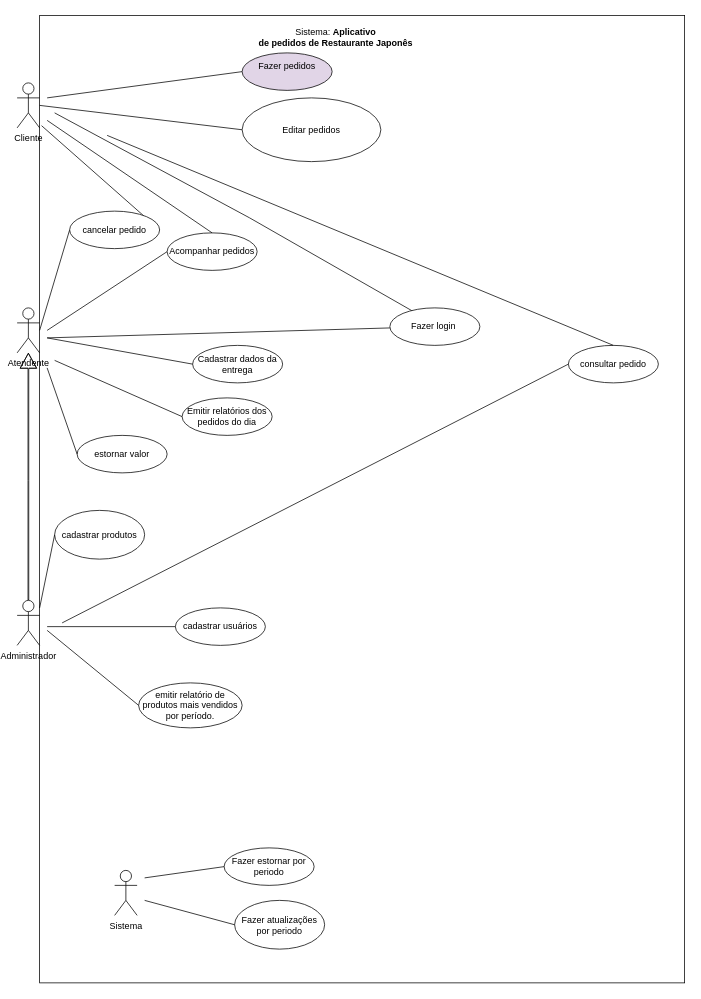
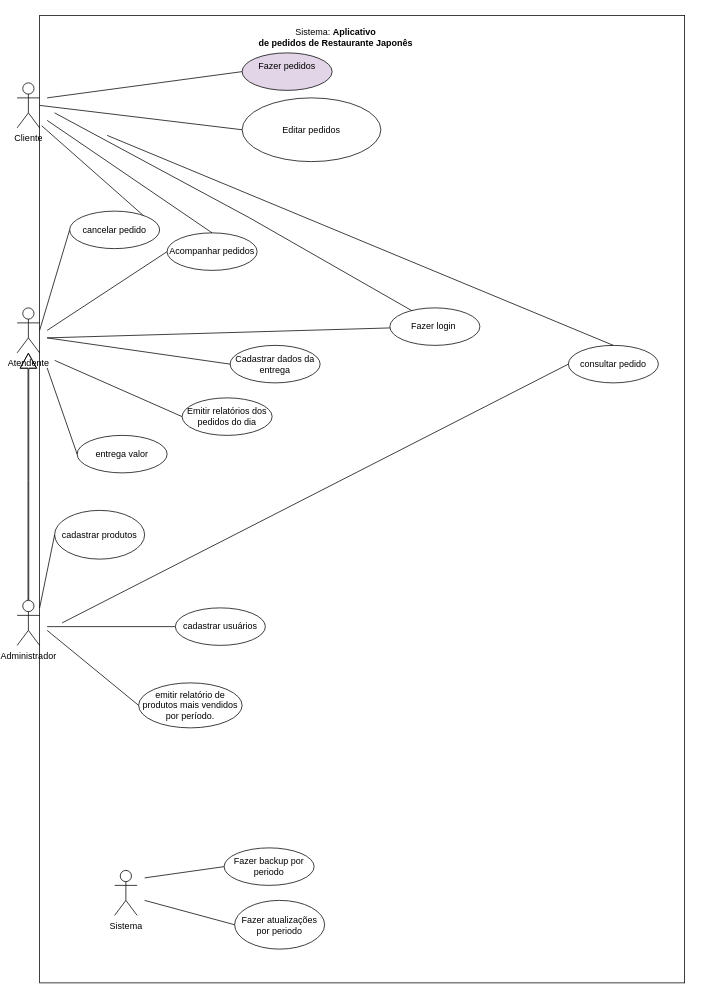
  <mxCell id="0" />
  <mxCell id="1" parent="0" />
  <mxCell id="2" value="" style="whiteSpace=wrap;html=1;" parent="1" vertex="1"><mxGeometry x="50" y="20" width="860" height="1290" as="geometry" /></mxCell>
  <mxCell id="3" value="Cliente&lt;div&gt;&lt;br&gt;&lt;/div&gt;" style="shape=umlActor;verticalLabelPosition=bottom;verticalAlign=top;html=1;outlineConnect=0;" parent="1" vertex="1"><mxGeometry x="20" y="110" width="30" height="60" as="geometry" /></mxCell>
  <mxCell id="4" value="Atendente&lt;div&gt;&lt;br&gt;&lt;/div&gt;" style="shape=umlActor;verticalLabelPosition=bottom;verticalAlign=top;html=1;outlineConnect=0;" parent="1" vertex="1"><mxGeometry x="20" y="410" width="30" height="60" as="geometry" /></mxCell>
  <mxCell id="5" style="rounded=0;orthogonalLoop=1;jettySize=auto;html=1;shape=flexArrow;endWidth=20;endSize=6.33;width=1;" parent="1" source="6" target="4" edge="1"><mxGeometry relative="1" as="geometry"><Array as="points"><mxPoint x="35" y="640" /></Array></mxGeometry></mxCell>
  <mxCell id="6" value="Administrador" style="shape=umlActor;verticalLabelPosition=bottom;verticalAlign=top;html=1;outlineConnect=0;" parent="1" vertex="1"><mxGeometry x="20" y="800" width="30" height="60" as="geometry" /></mxCell>
  <mxCell id="7" value="" style="endArrow=none;html=1;rounded=0;entryX=0;entryY=0.5;entryDx=0;entryDy=0;" parent="1" target="8" edge="1"><mxGeometry width="50" height="50" relative="1" as="geometry"><mxPoint x="60" y="130" as="sourcePoint" /><mxPoint x="140" y="170" as="targetPoint" /></mxGeometry></mxCell>
  <mxCell id="8" value="Fazer pedidos&lt;div&gt;&lt;br&gt;&lt;/div&gt;" style="ellipse;whiteSpace=wrap;html=1;fillColor=#e1d5e7;" parent="1" vertex="1"><mxGeometry x="320" y="70" width="120" height="50" as="geometry" /></mxCell>
  <mxCell id="9" value="" style="endArrow=none;html=1;rounded=0;entryX=0;entryY=0.5;entryDx=0;entryDy=0;" parent="1" target="10" edge="1"><mxGeometry width="50" height="50" relative="1" as="geometry"><mxPoint x="50" y="140" as="sourcePoint" /><mxPoint x="230" y="210" as="targetPoint" /></mxGeometry></mxCell>
  <mxCell id="10" value="&lt;div&gt;Editar pedidos&lt;/div&gt;" style="ellipse;whiteSpace=wrap;html=1;" parent="1" vertex="1"><mxGeometry x="320" y="130" width="185" height="85" as="geometry" /></mxCell>
  <mxCell id="11" value="" style="endArrow=none;html=1;rounded=0;entryX=0;entryY=0.5;entryDx=0;entryDy=0;" parent="1" target="12" edge="1"><mxGeometry width="50" height="50" relative="1" as="geometry"><mxPoint x="60" y="440" as="sourcePoint" /><mxPoint x="330" y="250" as="targetPoint" /></mxGeometry></mxCell>
  <mxCell id="12" value="Acompanhar pedidos" style="ellipse;whiteSpace=wrap;html=1;" parent="1" vertex="1"><mxGeometry x="220" y="310" width="120" height="50" as="geometry" /></mxCell>
- <mxCell id="13" value="&lt;span style=&quot;line-height: 119%; font-family: Arial, sans-serif;&quot;&gt;Cadastrar dados da entrega&lt;/span&gt;" style="ellipse;whiteSpace=wrap;html=1;" parent="1" vertex="1"><mxGeometry x="254" y="460" width="120" height="50" as="geometry" /></mxCell>
- <mxCell id="14" value="&lt;span style=&quot;line-height: 119%; font-family: Arial, sans-serif;&quot;&gt;estornar valor&lt;/span&gt;" style="ellipse;whiteSpace=wrap;html=1;" parent="1" vertex="1"><mxGeometry x="100" y="580" width="120" height="50" as="geometry" /></mxCell>
+ <mxCell id="13" value="&lt;span style=&quot;line-height: 119%; font-family: Arial, sans-serif;&quot;&gt;Cadastrar dados da entrega&lt;/span&gt;" style="ellipse;whiteSpace=wrap;html=1;" parent="1" vertex="1"><mxGeometry x="304" y="460" width="120" height="50" as="geometry" /></mxCell>
+ <mxCell id="14" value="&lt;span style=&quot;line-height: 119%; font-family: Arial, sans-serif;&quot;&gt;entrega valor&lt;/span&gt;" style="ellipse;whiteSpace=wrap;html=1;" parent="1" vertex="1"><mxGeometry x="100" y="580" width="120" height="50" as="geometry" /></mxCell>
  <mxCell id="15" value="" style="endArrow=none;html=1;rounded=0;entryX=0;entryY=0.5;entryDx=0;entryDy=0;" parent="1" target="35" edge="1"><mxGeometry width="50" height="50" relative="1" as="geometry"><mxPoint x="50" y="440" as="sourcePoint" /><mxPoint x="210" y="455" as="targetPoint" /></mxGeometry></mxCell>
  <mxCell id="16" value="" style="endArrow=none;html=1;rounded=0;entryX=0;entryY=0.5;entryDx=0;entryDy=0;" parent="1" target="13" edge="1"><mxGeometry width="50" height="50" relative="1" as="geometry"><mxPoint x="60" y="450" as="sourcePoint" /><mxPoint x="330" y="640" as="targetPoint" /></mxGeometry></mxCell>
  <mxCell id="17" value="" style="endArrow=none;html=1;rounded=0;entryX=0;entryY=0.5;entryDx=0;entryDy=0;" parent="1" target="34" edge="1"><mxGeometry width="50" height="50" relative="1" as="geometry"><mxPoint x="70" y="480" as="sourcePoint" /><mxPoint x="250" y="640" as="targetPoint" /></mxGeometry></mxCell>
  <mxCell id="18" value="" style="endArrow=none;html=1;rounded=0;entryX=0;entryY=0.5;entryDx=0;entryDy=0;" parent="1" target="14" edge="1"><mxGeometry width="50" height="50" relative="1" as="geometry"><mxPoint x="60" y="490" as="sourcePoint" /><mxPoint x="330" y="640" as="targetPoint" /></mxGeometry></mxCell>
  <mxCell id="19" value="Sistema" style="shape=umlActor;verticalLabelPosition=bottom;verticalAlign=top;html=1;outlineConnect=0;" parent="1" vertex="1"><mxGeometry x="150" y="1160" width="30" height="60" as="geometry" /></mxCell>
  <mxCell id="20" value="&lt;p style=&quot;margin-left:0cm;text-indent:0cm&quot; class=&quot;MsoNormal&quot;&gt;&lt;span style=&quot;line-height: 119%; font-family: Arial, sans-serif;&quot;&gt;cadastrar produtos&lt;/span&gt;&lt;br&gt;&lt;/p&gt;" style="ellipse;whiteSpace=wrap;html=1;" parent="1" vertex="1"><mxGeometry x="70" y="680" width="120" height="65" as="geometry" /></mxCell>
  <mxCell id="21" value="&lt;p style=&quot;margin-left:0cm;text-indent:0cm&quot; class=&quot;MsoNormal&quot;&gt;&lt;span style=&quot;line-height: 119%; font-family: Arial, sans-serif;&quot;&gt;cadastrar usuários&lt;/span&gt;&lt;br&gt;&lt;/p&gt;" style="ellipse;whiteSpace=wrap;html=1;" parent="1" vertex="1"><mxGeometry x="231" y="810" width="120" height="50" as="geometry" /></mxCell>
  <mxCell id="22" value="&lt;span style=&quot;line-height: 119%; font-family: Arial, sans-serif;&quot;&gt;emitir relatório de produtos mais vendidos por período.&lt;/span&gt;" style="ellipse;whiteSpace=wrap;html=1;" parent="1" vertex="1"><mxGeometry x="182" y="910" width="138" height="60" as="geometry" /></mxCell>
  <mxCell id="23" value="" style="endArrow=none;html=1;rounded=0;entryX=0;entryY=0.5;entryDx=0;entryDy=0;" parent="1" target="20" edge="1"><mxGeometry width="50" height="50" relative="1" as="geometry"><mxPoint x="50" y="810" as="sourcePoint" /><mxPoint x="330" y="980" as="targetPoint" /></mxGeometry></mxCell>
  <mxCell id="24" value="" style="endArrow=none;html=1;rounded=0;entryX=0;entryY=0.5;entryDx=0;entryDy=0;" parent="1" target="21" edge="1"><mxGeometry width="50" height="50" relative="1" as="geometry"><mxPoint x="60" y="835" as="sourcePoint" /><mxPoint x="330" y="980" as="targetPoint" /></mxGeometry></mxCell>
  <mxCell id="25" value="" style="endArrow=none;html=1;rounded=0;entryX=0;entryY=0.5;entryDx=0;entryDy=0;" parent="1" target="22" edge="1"><mxGeometry width="50" height="50" relative="1" as="geometry"><mxPoint x="60" y="840" as="sourcePoint" /><mxPoint x="330" y="980" as="targetPoint" /></mxGeometry></mxCell>
- <mxCell id="26" value="&lt;p style=&quot;margin-left:0cm;text-indent:0cm&quot; class=&quot;MsoNormal&quot;&gt;&lt;font face=&quot;Arial, sans-serif&quot;&gt;Fazer estornar por periodo&lt;/font&gt;&lt;/p&gt;" style="ellipse;whiteSpace=wrap;html=1;" parent="1" vertex="1"><mxGeometry x="296" y="1130" width="120" height="50" as="geometry" /></mxCell>
+ <mxCell id="26" value="&lt;p style=&quot;margin-left:0cm;text-indent:0cm&quot; class=&quot;MsoNormal&quot;&gt;&lt;font face=&quot;Arial, sans-serif&quot;&gt;Fazer backup por periodo&lt;/font&gt;&lt;/p&gt;" style="ellipse;whiteSpace=wrap;html=1;" parent="1" vertex="1"><mxGeometry x="296" y="1130" width="120" height="50" as="geometry" /></mxCell>
  <mxCell id="27" value="&lt;p style=&quot;margin-left:0cm;text-indent:0cm&quot; class=&quot;MsoNormal&quot;&gt;&lt;font face=&quot;Arial, sans-serif&quot;&gt;Fazer atualizações por periodo&lt;/font&gt;&lt;/p&gt;" style="ellipse;whiteSpace=wrap;html=1;" parent="1" vertex="1"><mxGeometry x="310" y="1200" width="120" height="65" as="geometry" /></mxCell>
  <mxCell id="28" value="" style="endArrow=none;html=1;rounded=0;entryX=0;entryY=0.5;entryDx=0;entryDy=0;" parent="1" target="26" edge="1"><mxGeometry width="50" height="50" relative="1" as="geometry"><mxPoint x="190" y="1170" as="sourcePoint" /><mxPoint x="330" y="1350" as="targetPoint" /></mxGeometry></mxCell>
  <mxCell id="29" value="" style="endArrow=none;html=1;rounded=0;entryX=0;entryY=0.5;entryDx=0;entryDy=0;" parent="1" target="27" edge="1"><mxGeometry width="50" height="50" relative="1" as="geometry"><mxPoint x="190" y="1200" as="sourcePoint" /><mxPoint x="330" y="1350" as="targetPoint" /></mxGeometry></mxCell>
  <mxCell id="30" value="Sistema:&amp;nbsp;&lt;b style=&quot;text-indent: 0cm; background-color: initial;&quot;&gt;&lt;span style=&quot;line-height: 107%;&quot;&gt;&lt;font face=&quot;Helvetica&quot; style=&quot;font-size: 12px;&quot;&gt;Aplicativo&lt;br&gt;de pedidos de Restaurante Japonês&lt;/font&gt;&lt;/span&gt;&lt;/b&gt;&lt;p style=&quot;margin: 0cm 0.3pt 1.35pt 0cm; text-indent: 0cm; line-height: 107%;&quot; align=&quot;center&quot; class=&quot;MsoNormal&quot;&gt;&lt;b&gt;&lt;span style=&quot;font-size:18.0pt;mso-bidi-font-size:11.0pt;line-height:&lt;br/&gt;107%;font-family:&amp;quot;Calibri&amp;quot;,sans-serif;mso-fareast-font-family:Calibri&quot;&gt; &lt;/span&gt;&lt;/b&gt;&lt;/p&gt;" style="text;html=1;align=center;verticalAlign=middle;whiteSpace=wrap;rounded=0;" parent="1" vertex="1"><mxGeometry x="330" y="30" width="230" height="40" as="geometry" /></mxCell>
  <mxCell id="31" value="" style="endArrow=none;html=1;rounded=0;entryX=0.269;entryY=0.109;entryDx=0;entryDy=0;entryPerimeter=0;" edge="1" parent="1" target="36"><mxGeometry width="50" height="50" relative="1" as="geometry"><mxPoint x="70" y="150" as="sourcePoint" /><mxPoint x="540" y="390" as="targetPoint" /><Array as="points"><mxPoint x="330" y="290" /></Array></mxGeometry></mxCell>
  <mxCell id="32" value="" style="endArrow=none;html=1;rounded=0;entryX=0.5;entryY=0;entryDx=0;entryDy=0;" edge="1" parent="1" target="12"><mxGeometry width="50" height="50" relative="1" as="geometry"><mxPoint x="60" y="160" as="sourcePoint" /><mxPoint x="280" y="350" as="targetPoint" /></mxGeometry></mxCell>
  <mxCell id="33" value="" style="endArrow=none;html=1;rounded=0;entryX=1;entryY=0.5;entryDx=0;entryDy=0;exitX=0.003;exitY=0.114;exitDx=0;exitDy=0;exitPerimeter=0;" edge="1" parent="1" source="2" target="35"><mxGeometry width="50" height="50" relative="1" as="geometry"><mxPoint x="60" y="200" as="sourcePoint" /><mxPoint x="280" y="250" as="targetPoint" /></mxGeometry></mxCell>
  <mxCell id="34" value="&lt;span style=&quot;line-height: 119%; font-family: Arial, sans-serif;&quot;&gt;&lt;font style=&quot;font-size: 12px;&quot;&gt;Emitir relatórios dos pedidos do dia&lt;/font&gt;&lt;/span&gt;" style="ellipse;whiteSpace=wrap;html=1;" vertex="1" parent="1"><mxGeometry x="240" y="530" width="120" height="50" as="geometry" /></mxCell>
  <mxCell id="35" value="&lt;span style=&quot;line-height: 119%; font-family: Arial, sans-serif;&quot;&gt;cancelar pedido&lt;/span&gt;" style="ellipse;whiteSpace=wrap;html=1;" vertex="1" parent="1"><mxGeometry x="90" y="281" width="120" height="50" as="geometry" /></mxCell>
  <mxCell id="36" value="Fazer login&amp;nbsp;" style="ellipse;whiteSpace=wrap;html=1;" vertex="1" parent="1"><mxGeometry x="517" y="410" width="120" height="50" as="geometry" /></mxCell>
  <mxCell id="37" value="" style="endArrow=none;html=1;rounded=0;" edge="1" parent="1" target="36"><mxGeometry width="50" height="50" relative="1" as="geometry"><mxPoint x="60" y="450" as="sourcePoint" /><mxPoint x="510" y="580" as="targetPoint" /></mxGeometry></mxCell>
  <mxCell id="38" value="" style="endArrow=none;html=1;rounded=0;entryX=0;entryY=0.5;entryDx=0;entryDy=0;" edge="1" parent="1" target="39"><mxGeometry width="50" height="50" relative="1" as="geometry"><mxPoint x="80" y="830" as="sourcePoint" /><mxPoint x="510" y="580" as="targetPoint" /></mxGeometry></mxCell>
  <mxCell id="39" value="consultar pedido" style="ellipse;whiteSpace=wrap;html=1;" vertex="1" parent="1"><mxGeometry x="755" y="460" width="120" height="50" as="geometry" /></mxCell>
  <mxCell id="40" value="" style="endArrow=none;html=1;rounded=0;entryX=0.5;entryY=0;entryDx=0;entryDy=0;" edge="1" parent="1" target="39"><mxGeometry width="50" height="50" relative="1" as="geometry"><mxPoint x="140" y="180" as="sourcePoint" /><mxPoint x="510" y="560" as="targetPoint" /></mxGeometry></mxCell>
